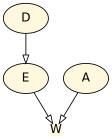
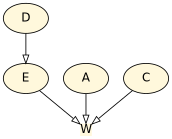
  digraph {
    fontname="DejaVu Sans"
    node [fillcolor=cornsilk fontname="DejaVu Sans" shape=ellipse style=filled]
    edge [arrowhead=onormal fontname="DejaVu Sans"]
    n1 [label=D]
    n2 [label=E]
    n3 [label=W shape=plain]
    n4 [label=A]
+   n5 [label=C]
    n1 -> n2
    n2 -> n3
    n4 -> n3
+   n5 -> n3
  }
